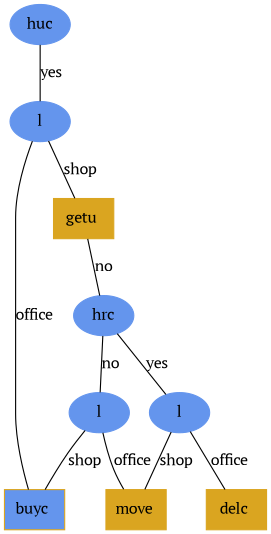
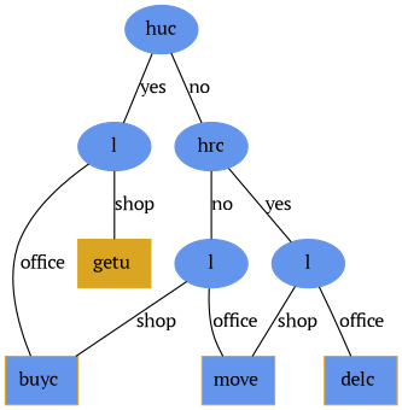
  digraph {
    fontname="PT Serif"
    node [color=cornflowerblue fontname="PT Serif" shape=ellipse style=filled]
    edge [dir=none fontname="PT Serif"]
    n1 [label=huc]
    n2 [label=l]
    n3 [color=goldenrod fillcolor=cornflowerblue label="buyc " shape=box]
    n4 [color=goldenrod label="getu " shape=box]
    n5 [label=hrc]
    n6 [label=l]
-   n7 [color=goldenrod label="delc " shape=box]
-   n8 [color=goldenrod label="move " shape=box]
+   n7 [color=goldenrod label="delc " shape=box fillcolor=cornflowerblue]
+   n8 [color=goldenrod label="move " shape=box fillcolor=cornflowerblue]
    n9 [label=l]
    subgraph sub_1 {
      rank=same
      n1
    }
    subgraph sub_2 {
      rank=same
      n2
    }
    subgraph sub_3 {
      rank=same
      n3
    }
    subgraph sub_4 {
      rank=same
      n4
    }
    subgraph sub_5 {
      rank=same
      n5
    }
    subgraph sub_6 {
      rank=same
      n6
    }
    subgraph sub_7 {
      rank=same
      n7
    }
    subgraph sub_8 {
      rank=same
      n8
    }
    subgraph sub_9 {
      rank=same
      n9
    }
    n1 -> n2 [label=yes]
-   n4 -> n5 [label=no]
+   n1 -> n5 [label=no]
    n2 -> n3 [label=office]
    n2 -> n4 [label=shop]
    n5 -> n6 [label=yes]
    n5 -> n9 [label=no]
    n6 -> n7 [label=office]
    n6 -> n8 [label=shop]
    n9 -> n3 [label=shop]
    n9 -> n8 [label=office]
  }
